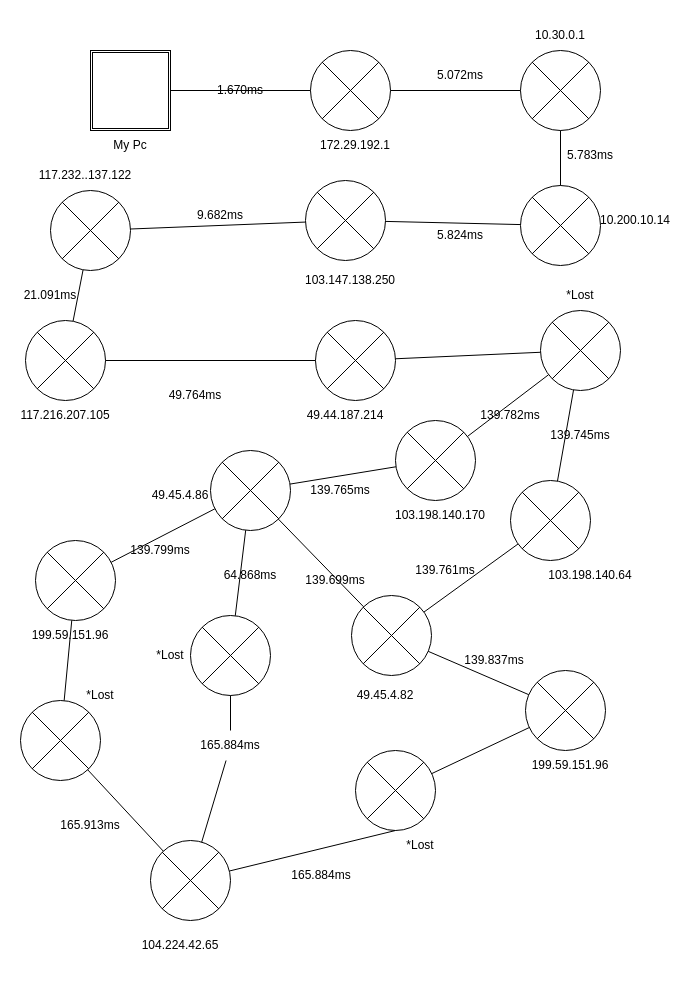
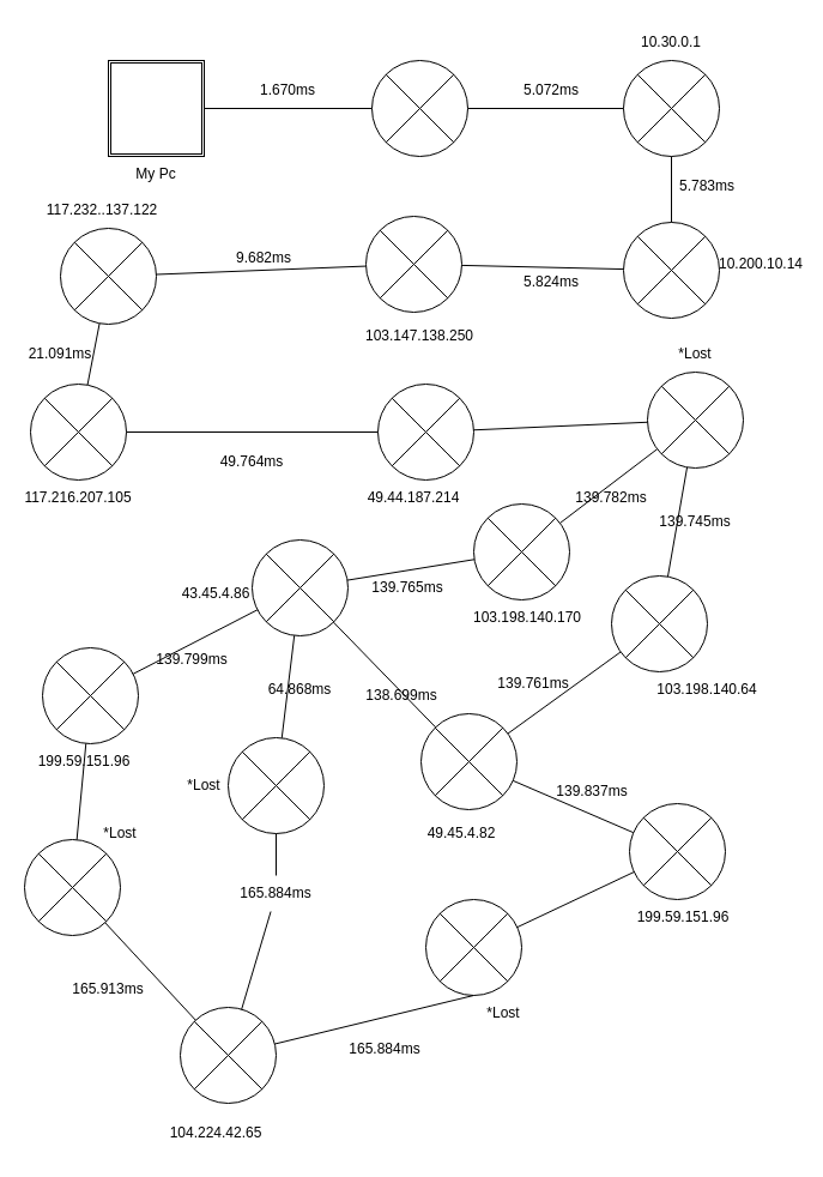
  <mxCell id="0" />
  <mxCell id="1" parent="0" />
  <mxCell id="2" value="" style="shape=ext;double=1;whiteSpace=wrap;html=1;aspect=fixed;" vertex="1" parent="1"><mxGeometry x="90" y="50" width="80" height="80" as="geometry" /></mxCell>
  <mxCell id="3" value="" style="shape=sumEllipse;perimeter=ellipsePerimeter;whiteSpace=wrap;html=1;backgroundOutline=1;" vertex="1" parent="1"><mxGeometry x="310" y="50" width="80" height="80" as="geometry" /></mxCell>
  <mxCell id="4" value="" style="shape=sumEllipse;perimeter=ellipsePerimeter;whiteSpace=wrap;html=1;backgroundOutline=1;" vertex="1" parent="1"><mxGeometry x="520" y="50" width="80" height="80" as="geometry" /></mxCell>
  <mxCell id="5" value="" style="shape=sumEllipse;perimeter=ellipsePerimeter;whiteSpace=wrap;html=1;backgroundOutline=1;" vertex="1" parent="1"><mxGeometry x="305" y="180" width="80" height="80" as="geometry" /></mxCell>
  <mxCell id="6" value="" style="shape=sumEllipse;perimeter=ellipsePerimeter;whiteSpace=wrap;html=1;backgroundOutline=1;" vertex="1" parent="1"><mxGeometry x="520" y="185" width="80" height="80" as="geometry" /></mxCell>
  <mxCell id="7" value="" style="shape=sumEllipse;perimeter=ellipsePerimeter;whiteSpace=wrap;html=1;backgroundOutline=1;" vertex="1" parent="1"><mxGeometry x="50" y="190" width="80" height="80" as="geometry" /></mxCell>
  <mxCell id="8" value="" style="shape=sumEllipse;perimeter=ellipsePerimeter;whiteSpace=wrap;html=1;backgroundOutline=1;" vertex="1" parent="1"><mxGeometry x="315" y="320" width="80" height="80" as="geometry" /></mxCell>
  <mxCell id="9" value="" style="shape=sumEllipse;perimeter=ellipsePerimeter;whiteSpace=wrap;html=1;backgroundOutline=1;" vertex="1" parent="1"><mxGeometry x="540" y="310" width="80" height="80" as="geometry" /></mxCell>
  <mxCell id="10" value="" style="shape=sumEllipse;perimeter=ellipsePerimeter;whiteSpace=wrap;html=1;backgroundOutline=1;" vertex="1" parent="1"><mxGeometry x="25" y="320" width="80" height="80" as="geometry" /></mxCell>
  <mxCell id="11" value="" style="shape=sumEllipse;perimeter=ellipsePerimeter;whiteSpace=wrap;html=1;backgroundOutline=1;" vertex="1" parent="1"><mxGeometry x="35" y="540" width="80" height="80" as="geometry" /></mxCell>
  <mxCell id="12" value="" style="endArrow=none;html=1;rounded=0;" edge="1" parent="1" source="2" target="3"><mxGeometry width="50" height="50" relative="1" as="geometry"><mxPoint x="330" y="380" as="sourcePoint" /><mxPoint x="380" y="330" as="targetPoint" /></mxGeometry></mxCell>
  <mxCell id="13" value="" style="endArrow=none;html=1;rounded=0;" edge="1" parent="1" source="3" target="4"><mxGeometry width="50" height="50" relative="1" as="geometry"><mxPoint x="180" y="100" as="sourcePoint" /><mxPoint x="320" y="100" as="targetPoint" /></mxGeometry></mxCell>
  <mxCell id="14" value="" style="endArrow=none;html=1;rounded=0;" edge="1" parent="1" source="6" target="4"><mxGeometry width="50" height="50" relative="1" as="geometry"><mxPoint x="190" y="110" as="sourcePoint" /><mxPoint x="330" y="110" as="targetPoint" /></mxGeometry></mxCell>
  <mxCell id="15" value="" style="endArrow=none;html=1;rounded=0;" edge="1" parent="1" source="5" target="6"><mxGeometry width="50" height="50" relative="1" as="geometry"><mxPoint x="200" y="120" as="sourcePoint" /><mxPoint x="340" y="120" as="targetPoint" /></mxGeometry></mxCell>
  <mxCell id="16" value="" style="endArrow=none;html=1;rounded=0;" edge="1" parent="1" source="7" target="5"><mxGeometry width="50" height="50" relative="1" as="geometry"><mxPoint x="210" y="130" as="sourcePoint" /><mxPoint x="350" y="130" as="targetPoint" /></mxGeometry></mxCell>
  <mxCell id="17" value="" style="endArrow=none;html=1;rounded=0;" edge="1" parent="1" source="7" target="10"><mxGeometry width="50" height="50" relative="1" as="geometry"><mxPoint x="220" y="140" as="sourcePoint" /><mxPoint x="360" y="140" as="targetPoint" /></mxGeometry></mxCell>
  <mxCell id="18" value="" style="endArrow=none;html=1;rounded=0;" edge="1" parent="1" source="10" target="8"><mxGeometry width="50" height="50" relative="1" as="geometry"><mxPoint x="230" y="150" as="sourcePoint" /><mxPoint x="370" y="150" as="targetPoint" /></mxGeometry></mxCell>
  <mxCell id="19" value="" style="endArrow=none;html=1;rounded=0;" edge="1" parent="1" source="8" target="9"><mxGeometry width="50" height="50" relative="1" as="geometry"><mxPoint x="240" y="160" as="sourcePoint" /><mxPoint x="380" y="160" as="targetPoint" /></mxGeometry></mxCell>
  <mxCell id="20" value="" style="endArrow=none;html=1;rounded=0;" edge="1" parent="1" source="11" target="37"><mxGeometry width="50" height="50" relative="1" as="geometry"><mxPoint x="270" y="190" as="sourcePoint" /><mxPoint x="410" y="190" as="targetPoint" /></mxGeometry></mxCell>
  <mxCell id="21" value="My Pc" style="text;strokeColor=none;align=center;fillColor=none;html=1;verticalAlign=middle;whiteSpace=wrap;rounded=0;" vertex="1" parent="1"><mxGeometry x="100" y="130" width="60" height="30" as="geometry" /></mxCell>
  <mxCell id="22" value="10.30.0.1" style="text;strokeColor=none;align=center;fillColor=none;html=1;verticalAlign=middle;whiteSpace=wrap;rounded=0;" vertex="1" parent="1"><mxGeometry x="530" y="20" width="60" height="30" as="geometry" /></mxCell>
  <mxCell id="23" value="10.200.10.14" style="text;strokeColor=none;align=center;fillColor=none;html=1;verticalAlign=middle;whiteSpace=wrap;rounded=0;" vertex="1" parent="1"><mxGeometry x="605" y="205" width="60" height="30" as="geometry" /></mxCell>
  <mxCell id="24" value="103.147.138.250" style="text;strokeColor=none;align=center;fillColor=none;html=1;verticalAlign=middle;whiteSpace=wrap;rounded=0;" vertex="1" parent="1"><mxGeometry x="320" y="265" width="60" height="30" as="geometry" /></mxCell>
  <mxCell id="25" value="117.232..137.122" style="text;strokeColor=none;align=center;fillColor=none;html=1;verticalAlign=middle;whiteSpace=wrap;rounded=0;" vertex="1" parent="1"><mxGeometry x="55" y="160" width="60" height="30" as="geometry" /></mxCell>
  <mxCell id="26" value="117.216.207.105" style="text;strokeColor=none;align=center;fillColor=none;html=1;verticalAlign=middle;whiteSpace=wrap;rounded=0;" vertex="1" parent="1"><mxGeometry x="35" y="400" width="60" height="30" as="geometry" /></mxCell>
  <mxCell id="27" value="49.44.187.214" style="text;strokeColor=none;align=center;fillColor=none;html=1;verticalAlign=middle;whiteSpace=wrap;rounded=0;" vertex="1" parent="1"><mxGeometry x="315" y="400" width="60" height="30" as="geometry" /></mxCell>
  <mxCell id="28" value="*Lost" style="text;strokeColor=none;align=center;fillColor=none;html=1;verticalAlign=middle;whiteSpace=wrap;rounded=0;" vertex="1" parent="1"><mxGeometry x="550" y="280" width="60" height="30" as="geometry" /></mxCell>
  <mxCell id="29" value="199.59.151.96" style="text;strokeColor=none;align=center;fillColor=none;html=1;verticalAlign=middle;whiteSpace=wrap;rounded=0;" vertex="1" parent="1"><mxGeometry x="40" y="620" width="60" height="30" as="geometry" /></mxCell>
- <mxCell id="30" value="172.29.192.1" style="text;strokeColor=none;align=center;fillColor=none;html=1;verticalAlign=middle;whiteSpace=wrap;rounded=0;" vertex="1" parent="1"><mxGeometry x="325" y="130" width="60" height="30" as="geometry" /></mxCell>
  <mxCell id="31" value="" style="shape=sumEllipse;perimeter=ellipsePerimeter;whiteSpace=wrap;html=1;backgroundOutline=1;" vertex="1" parent="1"><mxGeometry x="510" y="480" width="80" height="80" as="geometry" /></mxCell>
  <mxCell id="32" value="" style="shape=sumEllipse;perimeter=ellipsePerimeter;whiteSpace=wrap;html=1;backgroundOutline=1;" vertex="1" parent="1"><mxGeometry x="395" y="420" width="80" height="80" as="geometry" /></mxCell>
  <mxCell id="33" value="" style="endArrow=none;html=1;rounded=0;" edge="1" parent="1" source="32" target="9"><mxGeometry width="50" height="50" relative="1" as="geometry"><mxPoint x="330" y="580" as="sourcePoint" /><mxPoint x="380" y="530" as="targetPoint" /></mxGeometry></mxCell>
  <mxCell id="34" value="" style="endArrow=none;html=1;rounded=0;" edge="1" parent="1" source="31" target="9"><mxGeometry width="50" height="50" relative="1" as="geometry"><mxPoint x="330" y="580" as="sourcePoint" /><mxPoint x="380" y="530" as="targetPoint" /></mxGeometry></mxCell>
  <mxCell id="35" value="103.198.140.64" style="text;strokeColor=none;align=center;fillColor=none;html=1;verticalAlign=middle;whiteSpace=wrap;rounded=0;" vertex="1" parent="1"><mxGeometry x="560" y="560" width="60" height="30" as="geometry" /></mxCell>
  <mxCell id="36" value="103.198.140.170" style="text;strokeColor=none;align=center;fillColor=none;html=1;verticalAlign=middle;whiteSpace=wrap;rounded=0;" vertex="1" parent="1"><mxGeometry x="410" y="500" width="60" height="30" as="geometry" /></mxCell>
  <mxCell id="37" value="" style="shape=sumEllipse;perimeter=ellipsePerimeter;whiteSpace=wrap;html=1;backgroundOutline=1;" vertex="1" parent="1"><mxGeometry x="210" y="450" width="80" height="80" as="geometry" /></mxCell>
  <mxCell id="38" value="" style="shape=sumEllipse;perimeter=ellipsePerimeter;whiteSpace=wrap;html=1;backgroundOutline=1;" vertex="1" parent="1"><mxGeometry x="351" y="595" width="80" height="80" as="geometry" /></mxCell>
  <mxCell id="39" value="" style="endArrow=none;html=1;rounded=0;" edge="1" parent="1" source="32" target="37"><mxGeometry width="50" height="50" relative="1" as="geometry"><mxPoint x="480" y="564" as="sourcePoint" /><mxPoint x="545" y="506" as="targetPoint" /></mxGeometry></mxCell>
  <mxCell id="40" value="" style="endArrow=none;html=1;rounded=0;" edge="1" parent="1" source="38" target="31"><mxGeometry width="50" height="50" relative="1" as="geometry"><mxPoint x="710" y="820" as="sourcePoint" /><mxPoint x="760" y="770" as="targetPoint" /></mxGeometry></mxCell>
- <mxCell id="41" value="49.45.4.86" style="text;strokeColor=none;align=center;fillColor=none;html=1;verticalAlign=middle;whiteSpace=wrap;rounded=0;" vertex="1" parent="1"><mxGeometry x="150" y="480" width="60" height="30" as="geometry" /></mxCell>
+ <mxCell id="41" value="43.45.4.86" style="text;strokeColor=none;align=center;fillColor=none;html=1;verticalAlign=middle;whiteSpace=wrap;rounded=0;" vertex="1" parent="1"><mxGeometry x="150" y="480" width="60" height="30" as="geometry" /></mxCell>
  <mxCell id="42" value="49.45.4.82" style="text;strokeColor=none;align=center;fillColor=none;html=1;verticalAlign=middle;whiteSpace=wrap;rounded=0;" vertex="1" parent="1"><mxGeometry x="355" y="680" width="60" height="30" as="geometry" /></mxCell>
  <mxCell id="43" value="" style="endArrow=none;html=1;rounded=0;" edge="1" parent="1" source="37" target="38"><mxGeometry width="50" height="50" relative="1" as="geometry"><mxPoint x="390" y="1120" as="sourcePoint" /><mxPoint x="440" y="1070" as="targetPoint" /></mxGeometry></mxCell>
- <mxCell id="44" value="1.670ms" style="text;strokeColor=none;align=center;fillColor=none;html=1;verticalAlign=middle;whiteSpace=wrap;rounded=0;" vertex="1" parent="1"><mxGeometry x="210" y="75" width="60" height="30" as="geometry" /></mxCell>
+ <mxCell id="44" value="1.670ms" style="text;strokeColor=none;align=center;fillColor=none;html=1;verticalAlign=middle;whiteSpace=wrap;rounded=0;" vertex="1" parent="1"><mxGeometry x="210" y="60" width="60" height="30" as="geometry" /></mxCell>
  <mxCell id="45" value="5.072ms" style="text;strokeColor=none;align=center;fillColor=none;html=1;verticalAlign=middle;whiteSpace=wrap;rounded=0;" vertex="1" parent="1"><mxGeometry x="430" y="60" width="60" height="30" as="geometry" /></mxCell>
  <mxCell id="46" value="5.783ms" style="text;strokeColor=none;align=center;fillColor=none;html=1;verticalAlign=middle;whiteSpace=wrap;rounded=0;" vertex="1" parent="1"><mxGeometry x="560" y="140" width="60" height="30" as="geometry" /></mxCell>
  <mxCell id="47" value="5.824ms" style="text;strokeColor=none;align=center;fillColor=none;html=1;verticalAlign=middle;whiteSpace=wrap;rounded=0;" vertex="1" parent="1"><mxGeometry x="430" y="220" width="60" height="30" as="geometry" /></mxCell>
  <mxCell id="48" value="9.682ms" style="text;strokeColor=none;align=center;fillColor=none;html=1;verticalAlign=middle;whiteSpace=wrap;rounded=0;" vertex="1" parent="1"><mxGeometry x="190" y="200" width="60" height="30" as="geometry" /></mxCell>
  <mxCell id="49" value="21.091ms" style="text;strokeColor=none;align=center;fillColor=none;html=1;verticalAlign=middle;whiteSpace=wrap;rounded=0;" vertex="1" parent="1"><mxGeometry x="20" y="280" width="60" height="30" as="geometry" /></mxCell>
- <mxCell id="50" value="49.764ms" style="text;strokeColor=none;align=center;fillColor=none;html=1;verticalAlign=middle;whiteSpace=wrap;rounded=0;" vertex="1" parent="1"><mxGeometry x="165" y="380" width="60" height="30" as="geometry" /></mxCell>
+ <mxCell id="50" value="49.764ms" style="text;strokeColor=none;align=center;fillColor=none;html=1;verticalAlign=middle;whiteSpace=wrap;rounded=0;" vertex="1" parent="1"><mxGeometry x="180" y="370" width="60" height="30" as="geometry" /></mxCell>
  <mxCell id="51" value="139.745ms" style="text;strokeColor=none;align=center;fillColor=none;html=1;verticalAlign=middle;whiteSpace=wrap;rounded=0;" vertex="1" parent="1"><mxGeometry x="550" y="420" width="60" height="30" as="geometry" /></mxCell>
  <mxCell id="52" value="139.782ms" style="text;strokeColor=none;align=center;fillColor=none;html=1;verticalAlign=middle;whiteSpace=wrap;rounded=0;" vertex="1" parent="1"><mxGeometry x="480" y="400" width="60" height="30" as="geometry" /></mxCell>
  <mxCell id="53" value="139.765ms" style="text;strokeColor=none;align=center;fillColor=none;html=1;verticalAlign=middle;whiteSpace=wrap;rounded=0;" vertex="1" parent="1"><mxGeometry x="310" y="475" width="60" height="30" as="geometry" /></mxCell>
  <mxCell id="54" value="139.761ms" style="text;strokeColor=none;align=center;fillColor=none;html=1;verticalAlign=middle;whiteSpace=wrap;rounded=0;" vertex="1" parent="1"><mxGeometry x="415" y="555" width="60" height="30" as="geometry" /></mxCell>
  <mxCell id="55" value="139.799ms" style="text;strokeColor=none;align=center;fillColor=none;html=1;verticalAlign=middle;whiteSpace=wrap;rounded=0;" vertex="1" parent="1"><mxGeometry x="130" y="535" width="60" height="30" as="geometry" /></mxCell>
  <mxCell id="56" value="139.837ms" style="text;strokeColor=none;align=center;fillColor=none;html=1;verticalAlign=middle;whiteSpace=wrap;rounded=0;" vertex="1" parent="1"><mxGeometry x="464" y="645" width="60" height="30" as="geometry" /></mxCell>
  <mxCell id="57" value="64.868ms" style="text;strokeColor=none;align=center;fillColor=none;html=1;verticalAlign=middle;whiteSpace=wrap;rounded=0;" vertex="1" parent="1"><mxGeometry x="220" y="560" width="60" height="30" as="geometry" /></mxCell>
  <mxCell id="58" value="" style="shape=sumEllipse;perimeter=ellipsePerimeter;whiteSpace=wrap;html=1;backgroundOutline=1;" vertex="1" parent="1"><mxGeometry x="525" y="670" width="80" height="80" as="geometry" /></mxCell>
  <mxCell id="59" value="199.59.151.96" style="text;strokeColor=none;align=center;fillColor=none;html=1;verticalAlign=middle;whiteSpace=wrap;rounded=0;" vertex="1" parent="1"><mxGeometry x="540" y="750" width="60" height="30" as="geometry" /></mxCell>
  <mxCell id="60" value="" style="endArrow=none;html=1;rounded=0;" edge="1" parent="1" source="58" target="38"><mxGeometry width="50" height="50" relative="1" as="geometry"><mxPoint x="236" y="980" as="sourcePoint" /><mxPoint x="542.621" y="923.154" as="targetPoint" /></mxGeometry></mxCell>
  <mxCell id="61" value="" style="shape=sumEllipse;perimeter=ellipsePerimeter;whiteSpace=wrap;html=1;backgroundOutline=1;" vertex="1" parent="1"><mxGeometry x="190" y="615" width="80" height="80" as="geometry" /></mxCell>
  <mxCell id="62" value="" style="shape=sumEllipse;perimeter=ellipsePerimeter;whiteSpace=wrap;html=1;backgroundOutline=1;" vertex="1" parent="1"><mxGeometry x="20" y="700" width="80" height="80" as="geometry" /></mxCell>
  <mxCell id="63" value="*Lost" style="text;strokeColor=none;align=center;fillColor=none;html=1;verticalAlign=middle;whiteSpace=wrap;rounded=0;" vertex="1" parent="1"><mxGeometry x="140" y="640" width="60" height="30" as="geometry" /></mxCell>
  <mxCell id="64" value="*Lost" style="text;strokeColor=none;align=center;fillColor=none;html=1;verticalAlign=middle;whiteSpace=wrap;rounded=0;" vertex="1" parent="1"><mxGeometry x="70" y="680" width="60" height="30" as="geometry" /></mxCell>
  <mxCell id="65" value="" style="shape=sumEllipse;perimeter=ellipsePerimeter;whiteSpace=wrap;html=1;backgroundOutline=1;" vertex="1" parent="1"><mxGeometry x="355" y="750" width="80" height="80" as="geometry" /></mxCell>
  <mxCell id="66" value="*Lost" style="text;strokeColor=none;align=center;fillColor=none;html=1;verticalAlign=middle;whiteSpace=wrap;rounded=0;" vertex="1" parent="1"><mxGeometry x="390" y="830" width="60" height="30" as="geometry" /></mxCell>
  <mxCell id="67" value="" style="shape=sumEllipse;perimeter=ellipsePerimeter;whiteSpace=wrap;html=1;backgroundOutline=1;" vertex="1" parent="1"><mxGeometry x="150" y="840" width="80" height="80" as="geometry" /></mxCell>
  <mxCell id="68" value="104.224.42.65" style="text;strokeColor=none;align=center;fillColor=none;html=1;verticalAlign=middle;whiteSpace=wrap;rounded=0;" vertex="1" parent="1"><mxGeometry x="150" y="930" width="60" height="30" as="geometry" /></mxCell>
  <mxCell id="69" value="" style="endArrow=none;html=1;rounded=0;" edge="1" parent="1" source="62" target="11"><mxGeometry width="50" height="50" relative="1" as="geometry"><mxPoint x="-80" y="1180" as="sourcePoint" /><mxPoint x="-30" y="1130" as="targetPoint" /></mxGeometry></mxCell>
  <mxCell id="70" value="" style="endArrow=none;html=1;rounded=0;" edge="1" parent="1" source="61" target="37"><mxGeometry width="50" height="50" relative="1" as="geometry"><mxPoint x="-80" y="1180" as="sourcePoint" /><mxPoint x="192.651" y="1034.931" as="targetPoint" /></mxGeometry></mxCell>
  <mxCell id="71" value="" style="endArrow=none;html=1;rounded=0;" edge="1" parent="1" source="65" target="58"><mxGeometry width="50" height="50" relative="1" as="geometry"><mxPoint x="420" y="1180" as="sourcePoint" /><mxPoint x="470" y="1130" as="targetPoint" /></mxGeometry></mxCell>
  <mxCell id="72" value="" style="endArrow=none;html=1;rounded=0;" edge="1" parent="1" source="67" target="62"><mxGeometry width="50" height="50" relative="1" as="geometry"><mxPoint x="20" y="1180" as="sourcePoint" /><mxPoint x="70" y="1130" as="targetPoint" /></mxGeometry></mxCell>
  <mxCell id="73" value="" style="endArrow=none;html=1;rounded=0;" edge="1" parent="1" source="79" target="61"><mxGeometry width="50" height="50" relative="1" as="geometry"><mxPoint x="174.099" y="1400.032" as="sourcePoint" /><mxPoint x="27" y="1140" as="targetPoint" /></mxGeometry></mxCell>
  <mxCell id="74" value="" style="endArrow=none;html=1;rounded=0;entryX=0.5;entryY=1;entryDx=0;entryDy=0;" edge="1" parent="1" source="67" target="65"><mxGeometry width="50" height="50" relative="1" as="geometry"><mxPoint x="409.365" y="1400.043" as="sourcePoint" /><mxPoint x="37" y="1150" as="targetPoint" /></mxGeometry></mxCell>
- <mxCell id="75" value="139.699ms" style="text;strokeColor=none;align=center;fillColor=none;html=1;verticalAlign=middle;whiteSpace=wrap;rounded=0;" vertex="1" parent="1"><mxGeometry x="305" y="565" width="60" height="30" as="geometry" /></mxCell>
+ <mxCell id="75" value="138.699ms" style="text;strokeColor=none;align=center;fillColor=none;html=1;verticalAlign=middle;whiteSpace=wrap;rounded=0;" vertex="1" parent="1"><mxGeometry x="305" y="565" width="60" height="30" as="geometry" /></mxCell>
  <mxCell id="76" value="165.913ms" style="text;strokeColor=none;align=center;fillColor=none;html=1;verticalAlign=middle;whiteSpace=wrap;rounded=0;" vertex="1" parent="1"><mxGeometry x="60" y="810" width="60" height="30" as="geometry" /></mxCell>
  <mxCell id="77" value="165.884ms" style="text;strokeColor=none;align=center;fillColor=none;html=1;verticalAlign=middle;whiteSpace=wrap;rounded=0;" vertex="1" parent="1"><mxGeometry x="291" y="860" width="60" height="30" as="geometry" /></mxCell>
  <mxCell id="78" value="" style="endArrow=none;html=1;rounded=0;" edge="1" parent="1" source="67" target="79"><mxGeometry width="50" height="50" relative="1" as="geometry"><mxPoint x="221" y="1090" as="sourcePoint" /><mxPoint x="229" y="695" as="targetPoint" /></mxGeometry></mxCell>
  <mxCell id="79" value="165.884ms" style="text;strokeColor=none;align=center;fillColor=none;html=1;verticalAlign=middle;whiteSpace=wrap;rounded=0;" vertex="1" parent="1"><mxGeometry x="200" y="730" width="60" height="30" as="geometry" /></mxCell>
